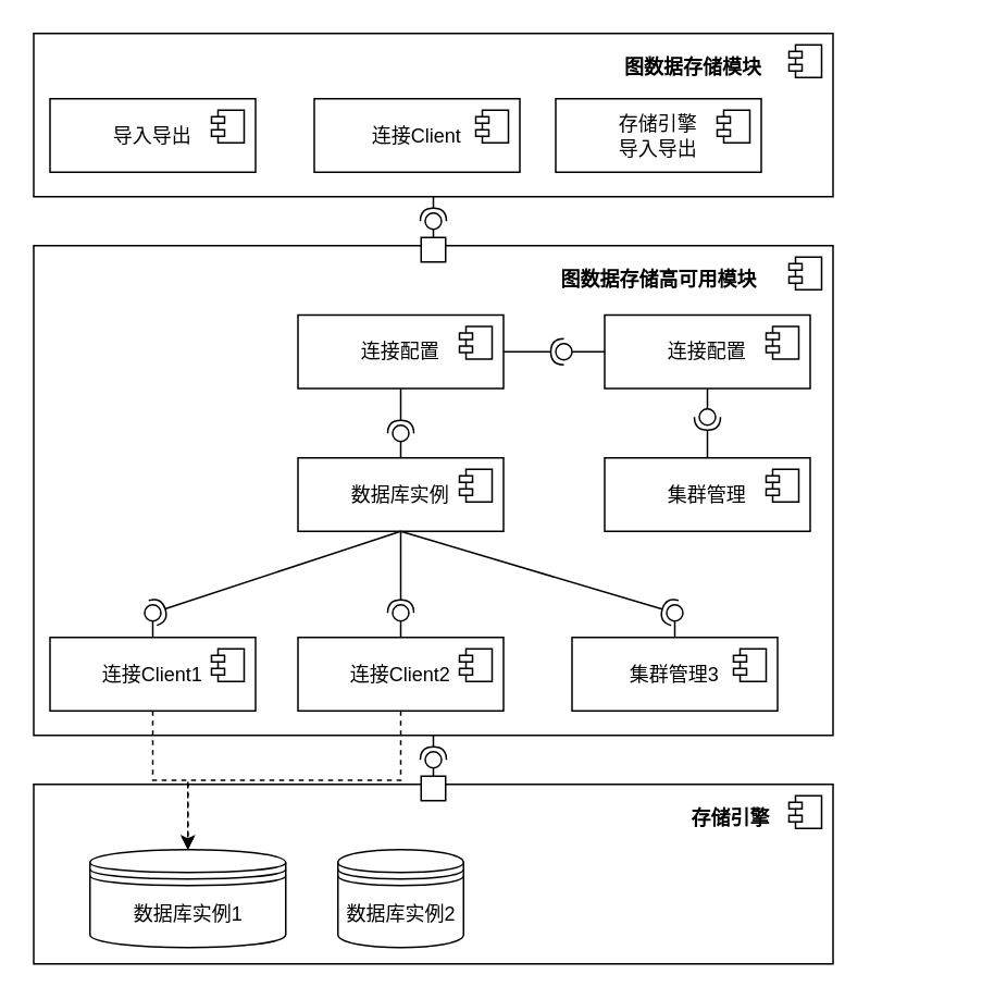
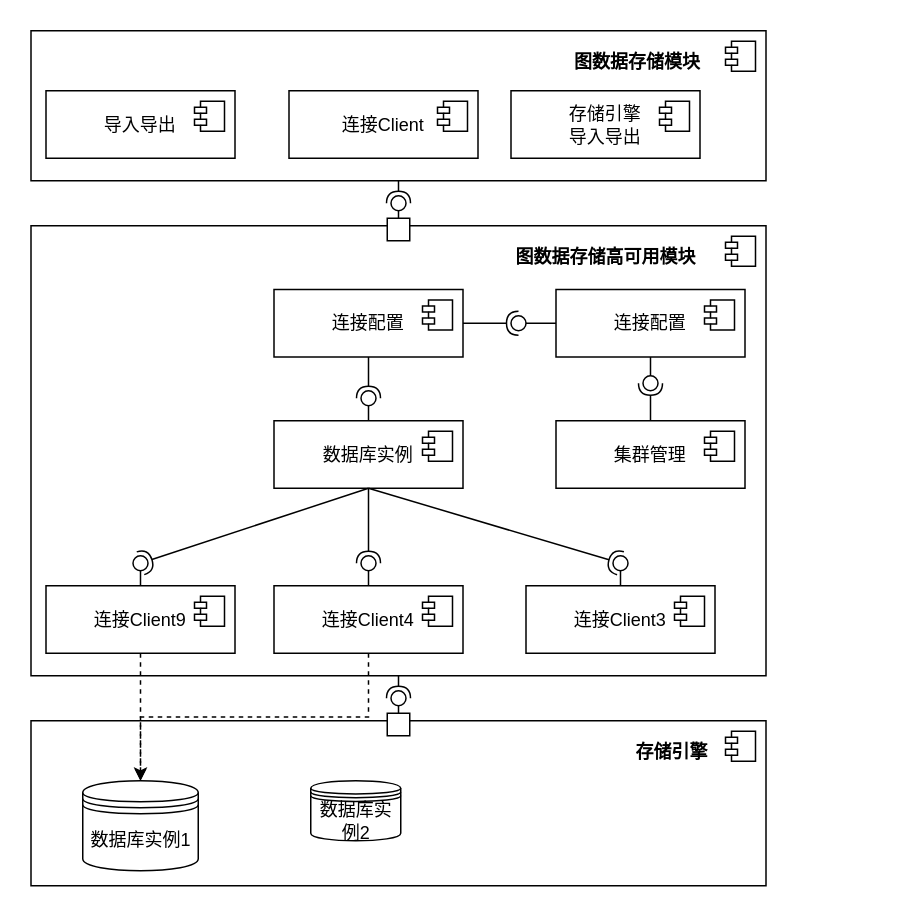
  <mxCell id="0" />
  <mxCell id="1" parent="0" />
  <mxCell id="2" value="" style="html=1;dropTarget=0;whiteSpace=wrap;" vertex="1" parent="1"><mxGeometry x="20" y="150" width="490" height="300" as="geometry" /></mxCell>
  <mxCell id="3" value="" style="shape=module;jettyWidth=8;jettyHeight=4;" vertex="1" parent="2"><mxGeometry x="1" width="20" height="20" relative="1" as="geometry"><mxPoint x="-27" y="7" as="offset" /></mxGeometry></mxCell>
  <mxCell id="4" value="&lt;b style=&quot;border-color: var(--border-color);&quot;&gt;图数据存储高可用模块&lt;/b&gt;" style="text;align=center;fontStyle=1;verticalAlign=middle;spacingLeft=3;spacingRight=3;strokeColor=none;rotatable=0;points=[[0,0.5],[1,0.5]];portConstraint=eastwest;html=1;" vertex="1" parent="1"><mxGeometry x="263" y="170" width="280" as="geometry" /></mxCell>
  <mxCell id="5" value="" style="html=1;dropTarget=0;whiteSpace=wrap;" vertex="1" parent="1"><mxGeometry x="20" y="20" width="490" height="100" as="geometry" /></mxCell>
  <mxCell id="6" value="" style="shape=module;jettyWidth=8;jettyHeight=4;" vertex="1" parent="5"><mxGeometry x="1" width="20" height="20" relative="1" as="geometry"><mxPoint x="-27" y="7" as="offset" /></mxGeometry></mxCell>
  <mxCell id="7" value="" style="whiteSpace=wrap;html=1;aspect=fixed;" vertex="1" parent="1"><mxGeometry x="257.5" y="145" width="15" height="15" as="geometry" /></mxCell>
  <mxCell id="8" value="&lt;b style=&quot;border-color: var(--border-color);&quot;&gt;图数据存储模块&lt;/b&gt;" style="text;align=center;fontStyle=1;verticalAlign=middle;spacingLeft=3;spacingRight=3;strokeColor=none;rotatable=0;points=[[0,0.5],[1,0.5]];portConstraint=eastwest;html=1;" vertex="1" parent="1"><mxGeometry x="283.5" y="40" width="280" as="geometry" /></mxCell>
  <mxCell id="9" value="&lt;div&gt;导入导出&lt;/div&gt;" style="html=1;dropTarget=0;whiteSpace=wrap;" vertex="1" parent="1"><mxGeometry x="30" y="60" width="126" height="45" as="geometry" /></mxCell>
  <mxCell id="10" value="" style="shape=module;jettyWidth=8;jettyHeight=4;" vertex="1" parent="9"><mxGeometry x="1" width="20" height="20" relative="1" as="geometry"><mxPoint x="-27" y="7" as="offset" /></mxGeometry></mxCell>
  <mxCell id="11" value="&lt;div&gt;连接Client&lt;/div&gt;" style="html=1;dropTarget=0;whiteSpace=wrap;" vertex="1" parent="1"><mxGeometry x="192" y="60" width="126" height="45" as="geometry" /></mxCell>
  <mxCell id="12" value="" style="shape=module;jettyWidth=8;jettyHeight=4;" vertex="1" parent="11"><mxGeometry x="1" width="20" height="20" relative="1" as="geometry"><mxPoint x="-27" y="7" as="offset" /></mxGeometry></mxCell>
  <mxCell id="13" value="&lt;div&gt;存储引擎&lt;/div&gt;&lt;div&gt;导入导出&lt;/div&gt;" style="html=1;dropTarget=0;whiteSpace=wrap;" vertex="1" parent="1"><mxGeometry x="340" y="60" width="126" height="45" as="geometry" /></mxCell>
  <mxCell id="14" value="" style="shape=module;jettyWidth=8;jettyHeight=4;" vertex="1" parent="13"><mxGeometry x="1" width="20" height="20" relative="1" as="geometry"><mxPoint x="-27" y="7" as="offset" /></mxGeometry></mxCell>
  <mxCell id="15" value="集群管理" style="html=1;dropTarget=0;whiteSpace=wrap;" vertex="1" parent="1"><mxGeometry x="370" y="280" width="126" height="45" as="geometry" /></mxCell>
  <mxCell id="16" value="" style="shape=module;jettyWidth=8;jettyHeight=4;" vertex="1" parent="15"><mxGeometry x="1" width="20" height="20" relative="1" as="geometry"><mxPoint x="-27" y="7" as="offset" /></mxGeometry></mxCell>
  <mxCell id="17" value="连接配置" style="html=1;dropTarget=0;whiteSpace=wrap;" vertex="1" parent="1"><mxGeometry x="370" y="192.5" width="126" height="45" as="geometry" /></mxCell>
  <mxCell id="18" value="" style="shape=module;jettyWidth=8;jettyHeight=4;" vertex="1" parent="17"><mxGeometry x="1" width="20" height="20" relative="1" as="geometry"><mxPoint x="-27" y="7" as="offset" /></mxGeometry></mxCell>
  <mxCell id="19" value="连接配置" style="html=1;dropTarget=0;whiteSpace=wrap;" vertex="1" parent="1"><mxGeometry x="182" y="192.5" width="126" height="45" as="geometry" /></mxCell>
  <mxCell id="20" value="" style="shape=module;jettyWidth=8;jettyHeight=4;" vertex="1" parent="19"><mxGeometry x="1" width="20" height="20" relative="1" as="geometry"><mxPoint x="-27" y="7" as="offset" /></mxGeometry></mxCell>
  <mxCell id="21" value="" style="rounded=0;orthogonalLoop=1;jettySize=auto;html=1;endArrow=halfCircle;endFill=0;endSize=6;strokeWidth=1;sketch=0;exitX=0.5;exitY=0;exitDx=0;exitDy=0;" edge="1" target="23" parent="1" source="15"><mxGeometry relative="1" as="geometry"><mxPoint x="430" y="295" as="sourcePoint" /></mxGeometry></mxCell>
  <mxCell id="22" value="" style="rounded=0;orthogonalLoop=1;jettySize=auto;html=1;endArrow=oval;endFill=0;sketch=0;sourcePerimeterSpacing=0;targetPerimeterSpacing=0;endSize=10;exitX=0.5;exitY=1;exitDx=0;exitDy=0;" edge="1" target="23" parent="1" source="17"><mxGeometry relative="1" as="geometry"><mxPoint x="390" y="295" as="sourcePoint" /></mxGeometry></mxCell>
  <mxCell id="23" value="" style="ellipse;whiteSpace=wrap;html=1;align=center;aspect=fixed;fillColor=none;strokeColor=none;resizable=0;perimeter=centerPerimeter;rotatable=0;allowArrows=0;points=[];outlineConnect=1;" vertex="1" parent="1"><mxGeometry x="428" y="250" width="10" height="10" as="geometry" /></mxCell>
  <mxCell id="24" value="" style="ellipse;whiteSpace=wrap;html=1;align=center;aspect=fixed;fillColor=none;strokeColor=none;resizable=0;perimeter=centerPerimeter;rotatable=0;allowArrows=0;points=[];outlineConnect=1;" vertex="1" parent="1"><mxGeometry x="308" y="227.5" width="10" height="10" as="geometry" /></mxCell>
  <mxCell id="25" value="" style="rounded=0;orthogonalLoop=1;jettySize=auto;html=1;endArrow=halfCircle;endFill=0;endSize=6;strokeWidth=1;sketch=0;exitX=1;exitY=0.5;exitDx=0;exitDy=0;" edge="1" target="27" parent="1" source="19"><mxGeometry relative="1" as="geometry"><mxPoint x="340" y="175" as="sourcePoint" /></mxGeometry></mxCell>
  <mxCell id="26" value="" style="rounded=0;orthogonalLoop=1;jettySize=auto;html=1;endArrow=oval;endFill=0;sketch=0;sourcePerimeterSpacing=0;targetPerimeterSpacing=0;endSize=10;exitX=0;exitY=0.5;exitDx=0;exitDy=0;" edge="1" target="27" parent="1" source="17"><mxGeometry relative="1" as="geometry"><mxPoint x="300" y="175" as="sourcePoint" /></mxGeometry></mxCell>
  <mxCell id="27" value="" style="ellipse;whiteSpace=wrap;html=1;align=center;aspect=fixed;fillColor=none;strokeColor=none;resizable=0;perimeter=centerPerimeter;rotatable=0;allowArrows=0;points=[];outlineConnect=1;" vertex="1" parent="1"><mxGeometry x="340" y="210" width="10" height="10" as="geometry" /></mxCell>
  <mxCell id="28" value="数据库实例" style="html=1;dropTarget=0;whiteSpace=wrap;" vertex="1" parent="1"><mxGeometry x="182" y="280" width="126" height="45" as="geometry" /></mxCell>
  <mxCell id="29" value="" style="shape=module;jettyWidth=8;jettyHeight=4;" vertex="1" parent="28"><mxGeometry x="1" width="20" height="20" relative="1" as="geometry"><mxPoint x="-27" y="7" as="offset" /></mxGeometry></mxCell>
- <mxCell id="30" value="连接Client1" style="html=1;dropTarget=0;whiteSpace=wrap;" vertex="1" parent="1"><mxGeometry x="30" y="390" width="126" height="45" as="geometry" /></mxCell>
+ <mxCell id="30" value="连接Client9" style="html=1;dropTarget=0;whiteSpace=wrap;" vertex="1" parent="1"><mxGeometry x="30" y="390" width="126" height="45" as="geometry" /></mxCell>
  <mxCell id="31" value="" style="shape=module;jettyWidth=8;jettyHeight=4;" vertex="1" parent="30"><mxGeometry x="1" width="20" height="20" relative="1" as="geometry"><mxPoint x="-27" y="7" as="offset" /></mxGeometry></mxCell>
- <mxCell id="32" value="连接Client2" style="html=1;dropTarget=0;whiteSpace=wrap;" vertex="1" parent="1"><mxGeometry x="182" y="390" width="126" height="45" as="geometry" /></mxCell>
+ <mxCell id="32" value="连接Client4" style="html=1;dropTarget=0;whiteSpace=wrap;" vertex="1" parent="1"><mxGeometry x="182" y="390" width="126" height="45" as="geometry" /></mxCell>
  <mxCell id="33" value="" style="shape=module;jettyWidth=8;jettyHeight=4;" vertex="1" parent="32"><mxGeometry x="1" width="20" height="20" relative="1" as="geometry"><mxPoint x="-27" y="7" as="offset" /></mxGeometry></mxCell>
- <mxCell id="34" value="集群管理3" style="html=1;dropTarget=0;whiteSpace=wrap;" vertex="1" parent="1"><mxGeometry x="350" y="390" width="126" height="45" as="geometry" /></mxCell>
+ <mxCell id="34" value="连接Client3" style="html=1;dropTarget=0;whiteSpace=wrap;" vertex="1" parent="1"><mxGeometry x="350" y="390" width="126" height="45" as="geometry" /></mxCell>
  <mxCell id="35" value="" style="shape=module;jettyWidth=8;jettyHeight=4;" vertex="1" parent="34"><mxGeometry x="1" width="20" height="20" relative="1" as="geometry"><mxPoint x="-27" y="7" as="offset" /></mxGeometry></mxCell>
  <mxCell id="36" value="" style="rounded=0;orthogonalLoop=1;jettySize=auto;html=1;endArrow=halfCircle;endFill=0;endSize=6;strokeWidth=1;sketch=0;exitX=0.5;exitY=1;exitDx=0;exitDy=0;" edge="1" target="38" parent="1" source="19"><mxGeometry relative="1" as="geometry"><mxPoint x="146" y="285" as="sourcePoint" /></mxGeometry></mxCell>
  <mxCell id="37" value="" style="rounded=0;orthogonalLoop=1;jettySize=auto;html=1;endArrow=oval;endFill=0;sketch=0;sourcePerimeterSpacing=0;targetPerimeterSpacing=0;endSize=10;exitX=0.5;exitY=0;exitDx=0;exitDy=0;" edge="1" target="38" parent="1" source="28"><mxGeometry relative="1" as="geometry"><mxPoint x="106" y="285" as="sourcePoint" /></mxGeometry></mxCell>
  <mxCell id="38" value="" style="ellipse;whiteSpace=wrap;html=1;align=center;aspect=fixed;fillColor=none;strokeColor=none;resizable=0;perimeter=centerPerimeter;rotatable=0;allowArrows=0;points=[];outlineConnect=1;" vertex="1" parent="1"><mxGeometry x="240" y="260" width="10" height="10" as="geometry" /></mxCell>
  <mxCell id="39" value="" style="rounded=0;orthogonalLoop=1;jettySize=auto;html=1;endArrow=halfCircle;endFill=0;endSize=6;strokeWidth=1;sketch=0;exitX=0.5;exitY=1;exitDx=0;exitDy=0;" edge="1" target="41" parent="1" source="28"><mxGeometry relative="1" as="geometry"><mxPoint x="130" y="415" as="sourcePoint" /></mxGeometry></mxCell>
  <mxCell id="40" value="" style="rounded=0;orthogonalLoop=1;jettySize=auto;html=1;endArrow=oval;endFill=0;sketch=0;sourcePerimeterSpacing=0;targetPerimeterSpacing=0;endSize=10;exitX=0.5;exitY=0;exitDx=0;exitDy=0;" edge="1" target="41" parent="1" source="30"><mxGeometry relative="1" as="geometry"><mxPoint x="90" y="415" as="sourcePoint" /></mxGeometry></mxCell>
  <mxCell id="41" value="" style="ellipse;whiteSpace=wrap;html=1;align=center;aspect=fixed;fillColor=none;strokeColor=none;resizable=0;perimeter=centerPerimeter;rotatable=0;allowArrows=0;points=[];outlineConnect=1;" vertex="1" parent="1"><mxGeometry x="88" y="370" width="10" height="10" as="geometry" /></mxCell>
  <mxCell id="42" value="" style="rounded=0;orthogonalLoop=1;jettySize=auto;html=1;endArrow=halfCircle;endFill=0;endSize=6;strokeWidth=1;sketch=0;exitX=0.5;exitY=1;exitDx=0;exitDy=0;" edge="1" target="44" parent="1" source="28"><mxGeometry relative="1" as="geometry"><mxPoint x="220" y="360" as="sourcePoint" /></mxGeometry></mxCell>
  <mxCell id="43" value="" style="rounded=0;orthogonalLoop=1;jettySize=auto;html=1;endArrow=oval;endFill=0;sketch=0;sourcePerimeterSpacing=0;targetPerimeterSpacing=0;endSize=10;exitX=0.5;exitY=0;exitDx=0;exitDy=0;" edge="1" target="44" parent="1" source="32"><mxGeometry relative="1" as="geometry"><mxPoint x="242" y="435" as="sourcePoint" /></mxGeometry></mxCell>
  <mxCell id="44" value="" style="ellipse;whiteSpace=wrap;html=1;align=center;aspect=fixed;fillColor=none;strokeColor=none;resizable=0;perimeter=centerPerimeter;rotatable=0;allowArrows=0;points=[];outlineConnect=1;" vertex="1" parent="1"><mxGeometry x="240" y="370" width="10" height="10" as="geometry" /></mxCell>
  <mxCell id="45" value="" style="rounded=0;orthogonalLoop=1;jettySize=auto;html=1;endArrow=halfCircle;endFill=0;endSize=6;strokeWidth=1;sketch=0;exitX=0.5;exitY=1;exitDx=0;exitDy=0;" edge="1" target="47" parent="1" source="28"><mxGeometry relative="1" as="geometry"><mxPoint x="350" y="425" as="sourcePoint" /></mxGeometry></mxCell>
  <mxCell id="46" value="" style="rounded=0;orthogonalLoop=1;jettySize=auto;html=1;endArrow=oval;endFill=0;sketch=0;sourcePerimeterSpacing=0;targetPerimeterSpacing=0;endSize=10;exitX=0.5;exitY=0;exitDx=0;exitDy=0;" edge="1" target="47" parent="1" source="34"><mxGeometry relative="1" as="geometry"><mxPoint x="310" y="425" as="sourcePoint" /></mxGeometry></mxCell>
  <mxCell id="47" value="" style="ellipse;whiteSpace=wrap;html=1;align=center;aspect=fixed;fillColor=none;strokeColor=none;resizable=0;perimeter=centerPerimeter;rotatable=0;allowArrows=0;points=[];outlineConnect=1;" vertex="1" parent="1"><mxGeometry x="408" y="370" width="10" height="10" as="geometry" /></mxCell>
  <mxCell id="48" value="" style="html=1;dropTarget=0;whiteSpace=wrap;" vertex="1" parent="1"><mxGeometry x="20" y="480" width="490" height="110" as="geometry" /></mxCell>
  <mxCell id="49" value="" style="shape=module;jettyWidth=8;jettyHeight=4;" vertex="1" parent="48"><mxGeometry x="1" width="20" height="20" relative="1" as="geometry"><mxPoint x="-27" y="7" as="offset" /></mxGeometry></mxCell>
  <mxCell id="50" value="" style="rounded=0;orthogonalLoop=1;jettySize=auto;html=1;endArrow=halfCircle;endFill=0;endSize=6;strokeWidth=1;sketch=0;exitX=0.5;exitY=1;exitDx=0;exitDy=0;" edge="1" target="52" parent="1" source="5"><mxGeometry relative="1" as="geometry"><mxPoint x="310" y="95" as="sourcePoint" /></mxGeometry></mxCell>
  <mxCell id="51" value="" style="rounded=0;orthogonalLoop=1;jettySize=auto;html=1;endArrow=oval;endFill=0;sketch=0;sourcePerimeterSpacing=0;targetPerimeterSpacing=0;endSize=10;exitX=0.5;exitY=0;exitDx=0;exitDy=0;" edge="1" target="52" parent="1" source="7"><mxGeometry relative="1" as="geometry"><mxPoint x="270" y="95" as="sourcePoint" /></mxGeometry></mxCell>
  <mxCell id="52" value="" style="ellipse;whiteSpace=wrap;html=1;align=center;aspect=fixed;fillColor=none;strokeColor=none;resizable=0;perimeter=centerPerimeter;rotatable=0;allowArrows=0;points=[];outlineConnect=1;" vertex="1" parent="1"><mxGeometry x="260" y="130" width="10" height="10" as="geometry" /></mxCell>
  <mxCell id="53" value="" style="whiteSpace=wrap;html=1;aspect=fixed;" vertex="1" parent="1"><mxGeometry x="257.5" y="475" width="15" height="15" as="geometry" /></mxCell>
  <mxCell id="54" value="" style="rounded=0;orthogonalLoop=1;jettySize=auto;html=1;endArrow=halfCircle;endFill=0;endSize=6;strokeWidth=1;sketch=0;exitX=0.5;exitY=1;exitDx=0;exitDy=0;" edge="1" target="56" parent="1" source="2"><mxGeometry relative="1" as="geometry"><mxPoint x="298" y="595" as="sourcePoint" /></mxGeometry></mxCell>
  <mxCell id="55" value="" style="rounded=0;orthogonalLoop=1;jettySize=auto;html=1;endArrow=oval;endFill=0;sketch=0;sourcePerimeterSpacing=0;targetPerimeterSpacing=0;endSize=10;exitX=0.5;exitY=0;exitDx=0;exitDy=0;" edge="1" target="56" parent="1" source="53"><mxGeometry relative="1" as="geometry"><mxPoint x="258" y="445" as="sourcePoint" /></mxGeometry></mxCell>
  <mxCell id="56" value="" style="ellipse;whiteSpace=wrap;html=1;align=center;aspect=fixed;fillColor=none;strokeColor=none;resizable=0;perimeter=centerPerimeter;rotatable=0;allowArrows=0;points=[];outlineConnect=1;" vertex="1" parent="1"><mxGeometry x="260" y="460" width="10" height="10" as="geometry" /></mxCell>
  <mxCell id="57" value="&lt;b style=&quot;border-color: var(--border-color);&quot;&gt;存储引擎&lt;/b&gt;" style="text;align=center;fontStyle=1;verticalAlign=middle;spacingLeft=3;spacingRight=3;strokeColor=none;rotatable=0;points=[[0,0.5],[1,0.5]];portConstraint=eastwest;html=1;" vertex="1" parent="1"><mxGeometry x="307" y="500" width="280" as="geometry" /></mxCell>
- <mxCell id="58" value="数据库实例1" style="shape=datastore;whiteSpace=wrap;html=1;" vertex="1" parent="1"><mxGeometry x="54.5" y="520" width="120" height="60" as="geometry" /></mxCell>
- <mxCell id="59" value="数据库实例2" style="shape=datastore;whiteSpace=wrap;html=1;" vertex="1" parent="1"><mxGeometry x="206.5" y="520" width="77" height="60" as="geometry" /></mxCell>
+ <mxCell id="58" value="数据库实例1" style="shape=datastore;whiteSpace=wrap;html=1;" vertex="1" parent="1"><mxGeometry x="54.5" y="520" width="77" height="60" as="geometry" /></mxCell>
+ <mxCell id="59" value="数据库实例2" style="shape=datastore;whiteSpace=wrap;html=1;" vertex="1" parent="1"><mxGeometry x="206.5" y="520" width="60" height="40" as="geometry" /></mxCell>
  <mxCell id="60" style="edgeStyle=orthogonalEdgeStyle;rounded=0;orthogonalLoop=1;jettySize=auto;html=1;exitX=0.5;exitY=1;exitDx=0;exitDy=0;dashed=1;endArrow=open;" edge="1" parent="1" source="30" target="58"><mxGeometry relative="1" as="geometry" /></mxCell>
  <mxCell id="61" style="edgeStyle=orthogonalEdgeStyle;rounded=0;orthogonalLoop=1;jettySize=auto;html=1;exitX=0.5;exitY=1;exitDx=0;exitDy=0;dashed=1;" edge="1" parent="1" source="32" target="58"><mxGeometry relative="1" as="geometry" /></mxCell>
